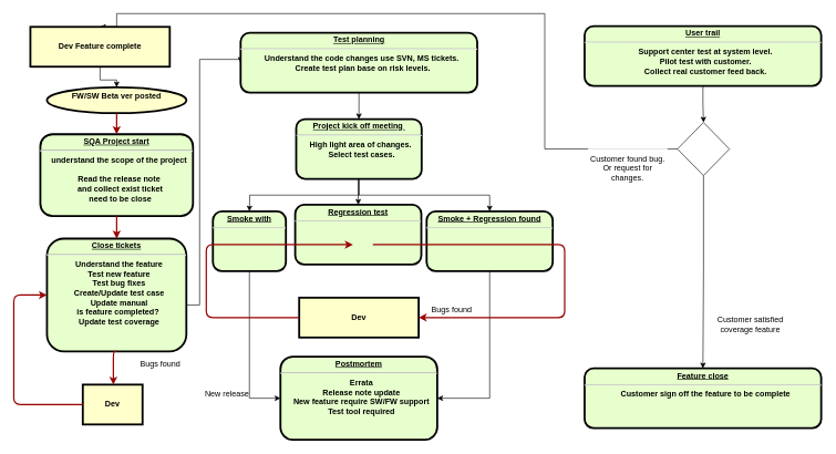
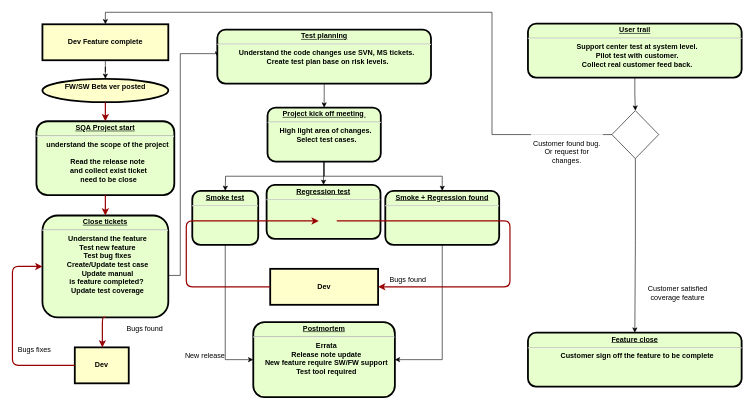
  <mxCell id="0" />
  <mxCell id="1" parent="0" />
  <mxCell id="2" value="&lt;p style=&quot;margin: 0px; margin-top: 4px; text-align: center; text-decoration: underline;&quot;&gt;&lt;strong&gt;SQA Project start&lt;br&gt;&lt;/strong&gt;&lt;/p&gt;&lt;hr&gt;&lt;p style=&quot;margin: 0px; margin-left: 8px;&quot;&gt;understand the scope of the project&lt;/p&gt;&lt;p style=&quot;margin: 0px; margin-left: 8px;&quot;&gt;&lt;br&gt;&lt;/p&gt;&lt;p style=&quot;margin: 0px; margin-left: 8px;&quot;&gt;Read the release note&lt;/p&gt;&lt;p style=&quot;margin: 0px; margin-left: 8px;&quot;&gt;&amp;nbsp;and collect exist ticket&lt;/p&gt;&lt;p style=&quot;margin: 0px; margin-left: 8px;&quot;&gt;&amp;nbsp;need to be close&lt;/p&gt;" style="verticalAlign=middle;align=center;overflow=fill;fontSize=12;fontFamily=Helvetica;html=1;rounded=1;fontStyle=1;strokeWidth=3;fillColor=#E6FFCC" parent="1" vertex="1"><mxGeometry x="60" y="201.75" width="230" height="123.25" as="geometry" /></mxCell>
  <mxCell id="3" value="FW/SW Beta ver posted&#10;" style="ellipse;whiteSpace=wrap;align=center;verticalAlign=middle;fontStyle=1;strokeWidth=3;fillColor=#FFFFCC;" parent="1" vertex="1"><mxGeometry x="70" y="131" width="210" height="39" as="geometry" /></mxCell>
  <mxCell id="4" style="edgeStyle=orthogonalEdgeStyle;rounded=0;orthogonalLoop=1;jettySize=auto;html=1;exitX=0.5;exitY=1;exitDx=0;exitDy=0;" edge="1" parent="1" source="7" target="23"><mxGeometry relative="1" as="geometry" /></mxCell>
  <mxCell id="5" style="edgeStyle=orthogonalEdgeStyle;rounded=0;orthogonalLoop=1;jettySize=auto;html=1;exitX=0.5;exitY=1;exitDx=0;exitDy=0;" edge="1" parent="1" source="7"><mxGeometry relative="1" as="geometry"><mxPoint x="375" y="318" as="targetPoint" /></mxGeometry></mxCell>
  <mxCell id="6" style="edgeStyle=orthogonalEdgeStyle;rounded=0;orthogonalLoop=1;jettySize=auto;html=1;exitX=0.5;exitY=1;exitDx=0;exitDy=0;entryX=0.5;entryY=0;entryDx=0;entryDy=0;" edge="1" parent="1" source="7" target="8"><mxGeometry relative="1" as="geometry" /></mxCell>
  <mxCell id="7" value="&lt;p style=&quot;margin: 0px; margin-top: 4px; text-align: center; text-decoration: underline;&quot;&gt;&lt;strong&gt;Project kick off meeting&amp;nbsp;&lt;br&gt;&lt;/strong&gt;&lt;/p&gt;&lt;hr&gt;&lt;p style=&quot;margin: 0px; margin-left: 8px;&quot;&gt;High light area of changes.&amp;nbsp;&lt;/p&gt;&lt;p style=&quot;margin: 0px; margin-left: 8px;&quot;&gt;Select test cases.&lt;/p&gt;" style="verticalAlign=middle;align=center;overflow=fill;fontSize=12;fontFamily=Helvetica;html=1;rounded=1;fontStyle=1;strokeWidth=3;fillColor=#E6FFCC" parent="1" vertex="1"><mxGeometry x="445.5" y="179" width="189" height="90" as="geometry" /></mxCell>
  <mxCell id="8" value="&lt;p style=&quot;margin: 0px; margin-top: 4px; text-align: center; text-decoration: underline;&quot;&gt;&lt;strong&gt;&lt;strong&gt;Regression test&lt;/strong&gt;&lt;br&gt;&lt;/strong&gt;&lt;/p&gt;&lt;hr&gt;&lt;p style=&quot;margin: 0px; margin-left: 8px;&quot;&gt;&lt;br&gt;&lt;/p&gt;" style="verticalAlign=middle;align=center;overflow=fill;fontSize=12;fontFamily=Helvetica;html=1;rounded=1;fontStyle=1;strokeWidth=3;fillColor=#E6FFCC" parent="1" vertex="1"><mxGeometry x="444" y="308" width="190" height="90" as="geometry" /></mxCell>
  <mxCell id="9" style="edgeStyle=orthogonalEdgeStyle;rounded=0;orthogonalLoop=1;jettySize=auto;html=1;exitX=1;exitY=0.5;exitDx=0;exitDy=0;entryX=0;entryY=0.5;entryDx=0;entryDy=0;" edge="1" parent="1" source="10" target="14"><mxGeometry relative="1" as="geometry"><Array as="points"><mxPoint x="280" y="459" /><mxPoint x="300" y="459" /><mxPoint x="300" y="89" /><mxPoint x="362" y="89" /></Array></mxGeometry></mxCell>
  <mxCell id="10" value="&lt;p style=&quot;margin: 0px; margin-top: 4px; text-align: center; text-decoration: underline;&quot;&gt;&lt;strong&gt;Close tickets&lt;/strong&gt;&lt;/p&gt;&lt;hr&gt;&lt;p style=&quot;margin: 0px; margin-left: 8px;&quot;&gt;Understand the feature&lt;/p&gt;&lt;p style=&quot;margin: 0px; margin-left: 8px;&quot;&gt;Test new feature&lt;/p&gt;&lt;p style=&quot;margin: 0px; margin-left: 8px;&quot;&gt;Test bug fixes&lt;/p&gt;&lt;p style=&quot;margin: 0px; margin-left: 8px;&quot;&gt;Create/Update test case&lt;/p&gt;&lt;p style=&quot;margin: 0px; margin-left: 8px;&quot;&gt;Update manual&lt;/p&gt;&lt;p style=&quot;margin: 0px; margin-left: 8px;&quot;&gt;is feature completed?&amp;nbsp;&lt;/p&gt;&lt;p style=&quot;margin: 0px; margin-left: 8px;&quot;&gt;Update test coverage&lt;/p&gt;" style="verticalAlign=middle;align=center;overflow=fill;fontSize=12;fontFamily=Helvetica;html=1;rounded=1;fontStyle=1;strokeWidth=3;fillColor=#E6FFCC" parent="1" vertex="1"><mxGeometry x="70" y="359" width="210" height="170" as="geometry" /></mxCell>
  <mxCell id="11" value="Dev" style="whiteSpace=wrap;align=center;verticalAlign=middle;fontStyle=1;strokeWidth=3;fillColor=#FFFFCC" parent="1" vertex="1"><mxGeometry x="124" y="579" width="90" height="60" as="geometry" /></mxCell>
  <mxCell id="12" value="" style="edgeStyle=none;noEdgeStyle=1;strokeColor=#990000;strokeWidth=2" parent="1" source="3" target="2" edge="1"><mxGeometry width="100" height="100" relative="1" as="geometry"><mxPoint x="30" y="209" as="sourcePoint" /><mxPoint x="130" y="109" as="targetPoint" /></mxGeometry></mxCell>
  <mxCell id="13" value="" style="edgeStyle=orthogonalEdgeStyle;rounded=0;orthogonalLoop=1;jettySize=auto;html=1;" edge="1" parent="1" source="14" target="7"><mxGeometry relative="1" as="geometry" /></mxCell>
  <mxCell id="14" value="&lt;p style=&quot;margin: 0px; margin-top: 4px; text-align: center; text-decoration: underline;&quot;&gt;&lt;strong&gt;Test planning&lt;br&gt;&lt;/strong&gt;&lt;/p&gt;&lt;hr&gt;&lt;p style=&quot;margin: 0px; margin-left: 8px;&quot;&gt;Understand the code changes use SVN, MS tickets.&lt;/p&gt;&lt;p style=&quot;margin: 0px; margin-left: 8px;&quot;&gt;&amp;nbsp;&lt;span style=&quot;background-color: initial;&quot;&gt;Create test plan base on risk levels.&lt;/span&gt;&lt;/p&gt;&lt;p style=&quot;margin: 0px; margin-left: 8px;&quot;&gt;&lt;br&gt;&lt;/p&gt;" style="verticalAlign=middle;align=center;overflow=fill;fontSize=12;fontFamily=Helvetica;html=1;rounded=1;fontStyle=1;strokeWidth=3;fillColor=#E6FFCC" parent="1" vertex="1"><mxGeometry x="361.75" y="49" width="356.5" height="90" as="geometry" /></mxCell>
  <mxCell id="15" value="" style="edgeStyle=elbowEdgeStyle;elbow=horizontal;strokeColor=#990000;strokeWidth=2;exitX=0;exitY=0.5;exitDx=0;exitDy=0;entryX=0;entryY=0.5;entryDx=0;entryDy=0;" parent="1" source="11" target="10" edge="1"><mxGeometry width="100" height="100" relative="1" as="geometry"><mxPoint x="190" y="769" as="sourcePoint" /><mxPoint x="60" y="519" as="targetPoint" /><Array as="points"><mxPoint x="20" y="629" /></Array></mxGeometry></mxCell>
  <mxCell id="16" value="" style="edgeStyle=elbowEdgeStyle;elbow=horizontal;strokeColor=#990000;strokeWidth=2;exitX=0.5;exitY=1;exitDx=0;exitDy=0;entryX=0.5;entryY=0;entryDx=0;entryDy=0;" parent="1" source="2" target="10" edge="1"><mxGeometry width="100" height="100" relative="1" as="geometry"><mxPoint x="360" y="329" as="sourcePoint" /><mxPoint x="470" y="350" as="targetPoint" /><Array as="points" /></mxGeometry></mxCell>
  <mxCell id="17" value="" style="edgeStyle=elbowEdgeStyle;elbow=horizontal;strokeColor=#990000;strokeWidth=2;exitX=0.5;exitY=1;exitDx=0;exitDy=0;" parent="1" source="10" target="11" edge="1"><mxGeometry width="100" height="100" relative="1" as="geometry"><mxPoint x="175" y="559" as="sourcePoint" /><mxPoint x="175" y="669" as="targetPoint" /><Array as="points"><mxPoint x="170" y="619" /><mxPoint x="120" y="609" /></Array></mxGeometry></mxCell>
  <mxCell id="18" value="Bugs found" style="text;spacingTop=-5;align=center" parent="1" vertex="1"><mxGeometry x="214" y="539" width="54" height="50" as="geometry" /></mxCell>
+ <mxCell id="19" value="Bugs fixes" style="text;spacingTop=-5;align=center" vertex="1" parent="1"><mxGeometry x="30" y="574.5" width="54" height="50" as="geometry" /></mxCell>
  <mxCell id="20" style="edgeStyle=orthogonalEdgeStyle;rounded=0;orthogonalLoop=1;jettySize=auto;html=1;exitX=0.5;exitY=1;exitDx=0;exitDy=0;entryX=0;entryY=0.5;entryDx=0;entryDy=0;" edge="1" parent="1" target="29"><mxGeometry relative="1" as="geometry"><mxPoint x="375" y="408" as="sourcePoint" /><Array as="points"><mxPoint x="375" y="600" /></Array></mxGeometry></mxCell>
- <mxCell id="21" value="&lt;p style=&quot;margin: 0px; margin-top: 4px; text-align: center; text-decoration: underline;&quot;&gt;&lt;strong&gt;&lt;strong&gt;Smoke with&lt;/strong&gt;&lt;br&gt;&lt;/strong&gt;&lt;/p&gt;&lt;hr&gt;&lt;p style=&quot;margin: 0px; margin-left: 8px;&quot;&gt;&lt;br&gt;&lt;/p&gt;" style="verticalAlign=middle;align=center;overflow=fill;fontSize=12;fontFamily=Helvetica;html=1;rounded=1;fontStyle=1;strokeWidth=3;fillColor=#E6FFCC" vertex="1" parent="1"><mxGeometry x="320" y="318" width="110" height="90" as="geometry" /></mxCell>
+ <mxCell id="21" value="&lt;p style=&quot;margin: 0px; margin-top: 4px; text-align: center; text-decoration: underline;&quot;&gt;&lt;strong&gt;&lt;strong&gt;Smoke test&lt;/strong&gt;&lt;br&gt;&lt;/strong&gt;&lt;/p&gt;&lt;hr&gt;&lt;p style=&quot;margin: 0px; margin-left: 8px;&quot;&gt;&lt;br&gt;&lt;/p&gt;" style="verticalAlign=middle;align=center;overflow=fill;fontSize=12;fontFamily=Helvetica;html=1;rounded=1;fontStyle=1;strokeWidth=3;fillColor=#E6FFCC" vertex="1" parent="1"><mxGeometry x="320" y="318" width="110" height="90" as="geometry" /></mxCell>
  <mxCell id="22" style="edgeStyle=orthogonalEdgeStyle;rounded=0;orthogonalLoop=1;jettySize=auto;html=1;exitX=0.5;exitY=1;exitDx=0;exitDy=0;entryX=1;entryY=0.5;entryDx=0;entryDy=0;" edge="1" parent="1" source="23" target="29"><mxGeometry relative="1" as="geometry" /></mxCell>
  <mxCell id="23" value="&lt;p style=&quot;margin: 0px; margin-top: 4px; text-align: center; text-decoration: underline;&quot;&gt;&lt;strong&gt;&lt;strong&gt;Smoke + Regression found&lt;/strong&gt;&lt;br&gt;&lt;/strong&gt;&lt;/p&gt;&lt;hr&gt;&lt;p style=&quot;margin: 0px; margin-left: 8px;&quot;&gt;&lt;br&gt;&lt;/p&gt;" style="verticalAlign=middle;align=center;overflow=fill;fontSize=12;fontFamily=Helvetica;html=1;rounded=1;fontStyle=1;strokeWidth=3;fillColor=#E6FFCC" vertex="1" parent="1"><mxGeometry x="642" y="318" width="190" height="90" as="geometry" /></mxCell>
  <mxCell id="24" value="Dev" style="whiteSpace=wrap;align=center;verticalAlign=middle;fontStyle=1;strokeWidth=3;fillColor=#FFFFCC" vertex="1" parent="1"><mxGeometry x="450" y="448" width="180" height="60" as="geometry" /></mxCell>
  <mxCell id="25" value="" style="edgeStyle=elbowEdgeStyle;elbow=horizontal;strokeColor=#990000;strokeWidth=2;exitX=0;exitY=0.5;exitDx=0;exitDy=0;entryX=0.458;entryY=0.667;entryDx=0;entryDy=0;entryPerimeter=0;" edge="1" parent="1" source="24" target="8"><mxGeometry width="100" height="100" relative="1" as="geometry"><mxPoint x="340" y="639" as="sourcePoint" /><mxPoint x="350" y="469" as="targetPoint" /><Array as="points"><mxPoint x="310" y="579" /></Array></mxGeometry></mxCell>
  <mxCell id="26" value="" style="edgeStyle=elbowEdgeStyle;elbow=horizontal;strokeColor=#990000;strokeWidth=2;exitX=0.616;exitY=0.667;exitDx=0;exitDy=0;exitPerimeter=0;" edge="1" parent="1" target="24" source="8"><mxGeometry width="100" height="100" relative="1" as="geometry"><mxPoint x="615.5" y="508" as="sourcePoint" /><mxPoint x="615.5" y="618" as="targetPoint" /><Array as="points"><mxPoint x="850" y="438" /><mxPoint x="560.5" y="558" /></Array></mxGeometry></mxCell>
  <mxCell id="27" value="New release" style="text;spacingTop=-5;align=center" vertex="1" parent="1"><mxGeometry x="280" y="584" width="123" height="30" as="geometry" /></mxCell>
  <mxCell id="28" value="Bugs found" style="text;spacingTop=-5;align=center" vertex="1" parent="1"><mxGeometry x="604" y="458" width="152" height="50" as="geometry" /></mxCell>
  <mxCell id="29" value="&lt;p style=&quot;margin: 4px 0px 0px; text-align: center;&quot;&gt;&lt;u&gt;Postmortem&lt;/u&gt;&lt;/p&gt;&lt;hr&gt;&lt;p style=&quot;margin: 0px; margin-left: 8px;&quot;&gt;Errata&lt;/p&gt;&lt;p style=&quot;margin: 0px; margin-left: 8px;&quot;&gt;Release note update&lt;/p&gt;&lt;p style=&quot;margin: 0px; margin-left: 8px;&quot;&gt;New feature require SW/FW support&lt;/p&gt;&lt;p style=&quot;margin: 0px; margin-left: 8px;&quot;&gt;Test tool required&lt;/p&gt;" style="verticalAlign=middle;align=center;overflow=fill;fontSize=12;fontFamily=Helvetica;html=1;rounded=1;fontStyle=1;strokeWidth=3;fillColor=#E6FFCC" vertex="1" parent="1"><mxGeometry x="421.75" y="537" width="236.25" height="125" as="geometry" /></mxCell>
  <mxCell id="30" value="" style="edgeStyle=orthogonalEdgeStyle;rounded=0;orthogonalLoop=1;jettySize=auto;html=1;" edge="1" parent="1" source="31" target="35"><mxGeometry relative="1" as="geometry" /></mxCell>
  <mxCell id="31" value="&lt;p style=&quot;margin: 0px; margin-top: 4px; text-align: center; text-decoration: underline;&quot;&gt;&lt;strong&gt;User trail&lt;/strong&gt;&lt;/p&gt;&lt;hr&gt;&lt;p style=&quot;margin: 0px; margin-left: 8px;&quot;&gt;&lt;span style=&quot;background-color: initial;&quot;&gt;Support center test at system level.&lt;/span&gt;&lt;br&gt;&lt;/p&gt;&lt;p style=&quot;margin: 0px; margin-left: 8px;&quot;&gt;Pilot test with customer.&lt;/p&gt;&lt;p style=&quot;margin: 0px; margin-left: 8px;&quot;&gt;Collect real customer feed back.&lt;/p&gt;&lt;p style=&quot;margin: 0px; margin-left: 8px;&quot;&gt;&lt;br&gt;&lt;/p&gt;" style="verticalAlign=middle;align=center;overflow=fill;fontSize=12;fontFamily=Helvetica;html=1;rounded=1;fontStyle=1;strokeWidth=3;fillColor=#E6FFCC" vertex="1" parent="1"><mxGeometry x="880" y="39" width="356.5" height="90" as="geometry" /></mxCell>
  <mxCell id="32" value="&lt;p style=&quot;margin: 0px; margin-top: 4px; text-align: center; text-decoration: underline;&quot;&gt;&lt;strong&gt;Feature close&lt;/strong&gt;&lt;/p&gt;&lt;hr&gt;&lt;p style=&quot;margin: 0px; margin-left: 8px;&quot;&gt;Customer sign off the feature to be complete&lt;/p&gt;&lt;p style=&quot;margin: 0px; margin-left: 8px;&quot;&gt;&lt;br&gt;&lt;/p&gt;" style="verticalAlign=middle;align=center;overflow=fill;fontSize=12;fontFamily=Helvetica;html=1;rounded=1;fontStyle=1;strokeWidth=3;fillColor=#E6FFCC" vertex="1" parent="1"><mxGeometry x="880" y="554.5" width="356.5" height="90" as="geometry" /></mxCell>
  <mxCell id="33" style="edgeStyle=orthogonalEdgeStyle;rounded=0;orthogonalLoop=1;jettySize=auto;html=1;" edge="1" parent="1" source="35" target="32"><mxGeometry relative="1" as="geometry" /></mxCell>
  <mxCell id="34" style="edgeStyle=orthogonalEdgeStyle;rounded=0;orthogonalLoop=1;jettySize=auto;html=1;exitX=0;exitY=0.5;exitDx=0;exitDy=0;entryX=0.5;entryY=0;entryDx=0;entryDy=0;" edge="1" parent="1" source="35" target="39"><mxGeometry relative="1" as="geometry"><mxPoint x="800" y="19" as="targetPoint" /><Array as="points"><mxPoint x="820" y="224" /><mxPoint x="820" y="20" /><mxPoint x="175" y="20" /></Array></mxGeometry></mxCell>
  <mxCell id="35" value="" style="rhombus;whiteSpace=wrap;html=1;" vertex="1" parent="1"><mxGeometry x="1020" y="184" width="78.25" height="80" as="geometry" /></mxCell>
  <mxCell id="36" value="Customer satisfied coverage feature" style="whiteSpace=wrap;html=1;strokeColor=none;" vertex="1" parent="1"><mxGeometry x="1070" y="458" width="120" height="60" as="geometry" /></mxCell>
  <mxCell id="37" value="Customer found bug. Or request for changes." style="whiteSpace=wrap;html=1;strokeColor=none;" vertex="1" parent="1"><mxGeometry x="885" y="223.38" width="120" height="60" as="geometry" /></mxCell>
  <mxCell id="38" value="" style="edgeStyle=orthogonalEdgeStyle;rounded=0;orthogonalLoop=1;jettySize=auto;html=1;" edge="1" parent="1" source="39" target="3"><mxGeometry relative="1" as="geometry" /></mxCell>
- <mxCell id="39" value="Dev Feature complete" style="whiteSpace=wrap;align=center;verticalAlign=middle;fontStyle=1;strokeWidth=3;fillColor=#FFFFCC" vertex="1" parent="1"><mxGeometry x="45" y="40" width="210" height="60" as="geometry" /></mxCell>
+ <mxCell id="39" value="Dev Feature complete" style="whiteSpace=wrap;align=center;verticalAlign=middle;fontStyle=1;strokeWidth=3;fillColor=#FFFFCC" vertex="1" parent="1"><mxGeometry x="70" y="40" width="210" height="60" as="geometry" /></mxCell>
